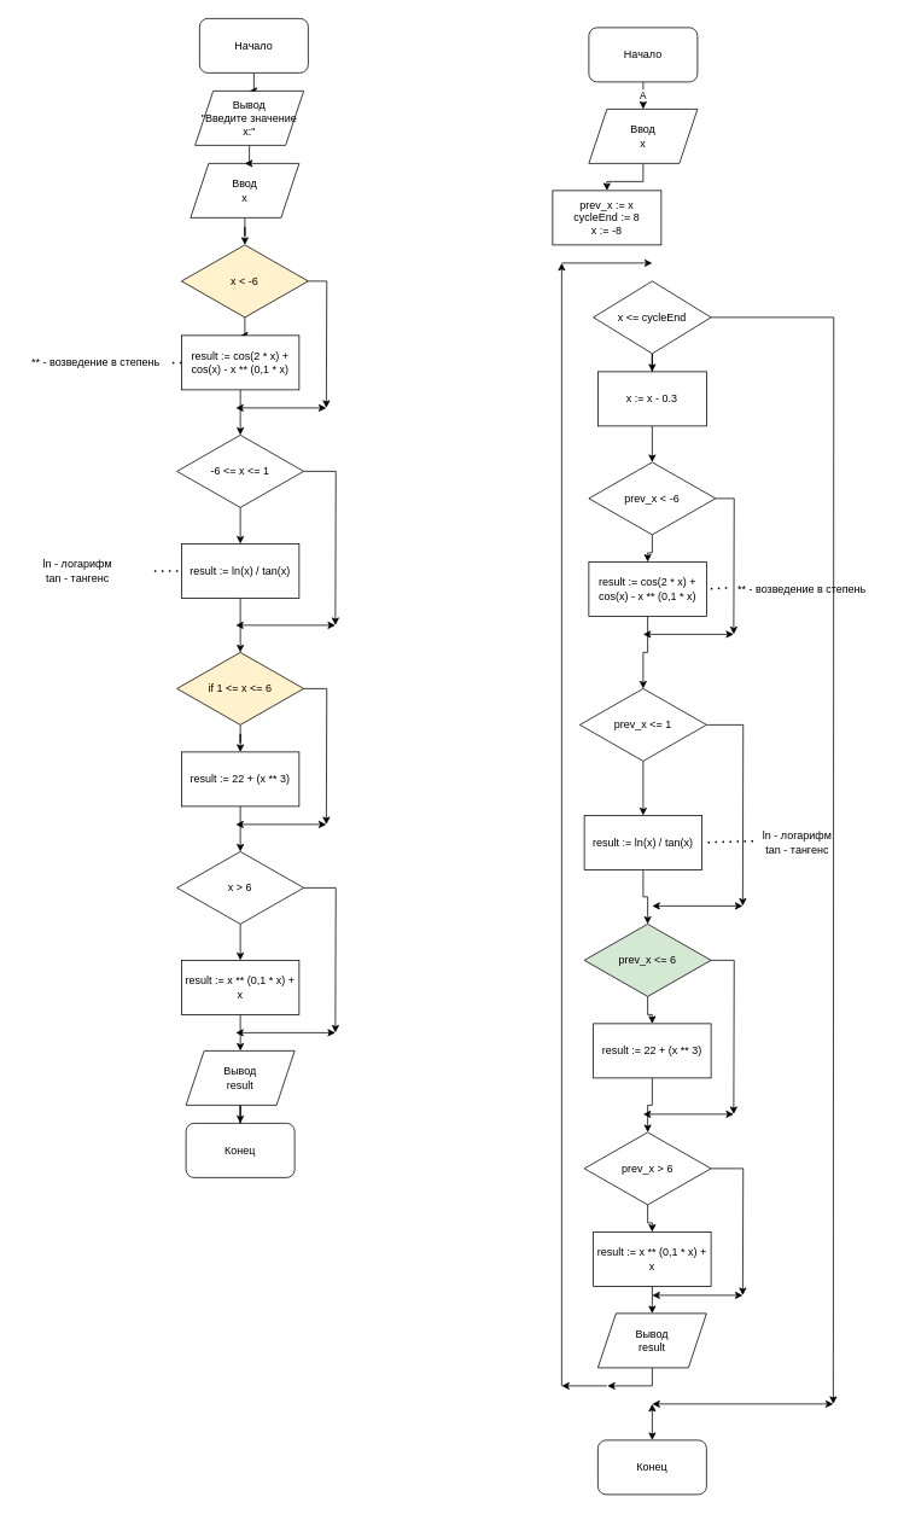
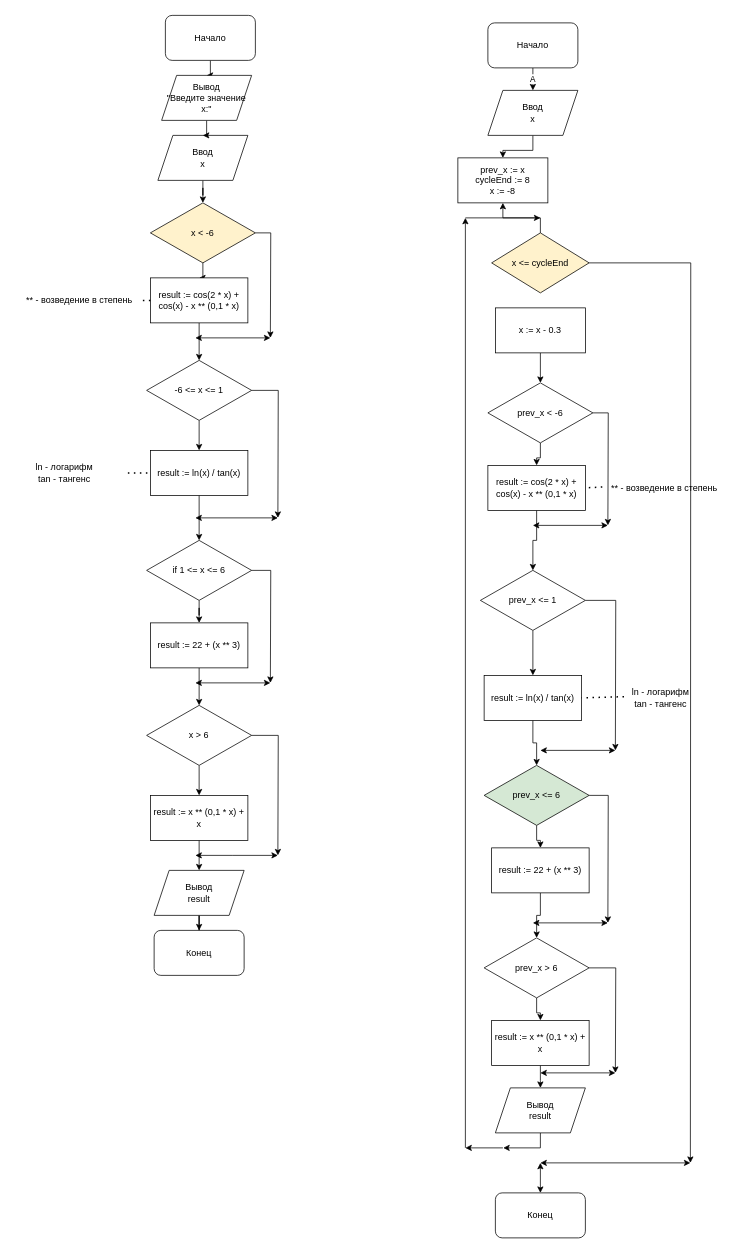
  <mxCell id="0" />
  <mxCell id="1" parent="0" />
  <mxCell id="2" style="edgeStyle=orthogonalEdgeStyle;rounded=0;orthogonalLoop=1;jettySize=auto;html=1;" edge="1" parent="1" source="3" target="80"><mxGeometry relative="1" as="geometry" /></mxCell>
  <mxCell id="3" value="Начало" style="rounded=1;whiteSpace=wrap;html=1;" parent="1" vertex="1"><mxGeometry x="220" y="20" width="120" height="60" as="geometry" /></mxCell>
  <mxCell id="4" style="edgeStyle=orthogonalEdgeStyle;rounded=0;orthogonalLoop=1;jettySize=auto;html=1;entryX=0.5;entryY=0;entryDx=0;entryDy=0;" parent="1" source="5" target="8" edge="1"><mxGeometry relative="1" as="geometry" /></mxCell>
  <mxCell id="5" value="Ввод&lt;div&gt;x&lt;/div&gt;" style="shape=parallelogram;perimeter=parallelogramPerimeter;whiteSpace=wrap;html=1;fixedSize=1;" parent="1" vertex="1"><mxGeometry x="210" y="180" width="120" height="60" as="geometry" /></mxCell>
  <mxCell id="6" style="edgeStyle=orthogonalEdgeStyle;rounded=0;orthogonalLoop=1;jettySize=auto;html=1;" parent="1" source="8" target="19" edge="1"><mxGeometry relative="1" as="geometry" /></mxCell>
  <mxCell id="7" style="edgeStyle=orthogonalEdgeStyle;rounded=0;orthogonalLoop=1;jettySize=auto;html=1;" parent="1" source="8" edge="1"><mxGeometry relative="1" as="geometry"><mxPoint x="360" y="450" as="targetPoint" /></mxGeometry></mxCell>
  <mxCell id="8" value="x &amp;lt; -6" style="rhombus;whiteSpace=wrap;html=1;fillColor=#fff2cc;" parent="1" vertex="1"><mxGeometry x="200" y="270" width="140" height="80" as="geometry" /></mxCell>
  <mxCell id="9" style="edgeStyle=orthogonalEdgeStyle;rounded=0;orthogonalLoop=1;jettySize=auto;html=1;entryX=0.5;entryY=0;entryDx=0;entryDy=0;" parent="1" source="11" target="22" edge="1"><mxGeometry relative="1" as="geometry" /></mxCell>
  <mxCell id="10" style="edgeStyle=orthogonalEdgeStyle;rounded=0;orthogonalLoop=1;jettySize=auto;html=1;" parent="1" source="11" edge="1"><mxGeometry relative="1" as="geometry"><mxPoint x="370" y="690" as="targetPoint" /></mxGeometry></mxCell>
  <mxCell id="11" value="-6 &amp;lt;= x &amp;lt;= 1" style="rhombus;whiteSpace=wrap;html=1;" parent="1" vertex="1"><mxGeometry x="195" y="480" width="140" height="80" as="geometry" /></mxCell>
  <mxCell id="12" style="edgeStyle=orthogonalEdgeStyle;rounded=0;orthogonalLoop=1;jettySize=auto;html=1;" parent="1" source="14" target="25" edge="1"><mxGeometry relative="1" as="geometry" /></mxCell>
  <mxCell id="13" style="edgeStyle=orthogonalEdgeStyle;rounded=0;orthogonalLoop=1;jettySize=auto;html=1;" parent="1" source="14" edge="1"><mxGeometry relative="1" as="geometry"><mxPoint x="360" y="910" as="targetPoint" /></mxGeometry></mxCell>
- <mxCell id="14" value="if 1 &amp;lt;= x &amp;lt;= 6" style="rhombus;whiteSpace=wrap;html=1;fillColor=#fff2cc;" parent="1" vertex="1"><mxGeometry x="195" y="720" width="140" height="80" as="geometry" /></mxCell>
+ <mxCell id="14" value="if 1 &amp;lt;= x &amp;lt;= 6" style="rhombus;whiteSpace=wrap;html=1;" parent="1" vertex="1"><mxGeometry x="195" y="720" width="140" height="80" as="geometry" /></mxCell>
  <mxCell id="15" style="edgeStyle=orthogonalEdgeStyle;rounded=0;orthogonalLoop=1;jettySize=auto;html=1;entryX=0.5;entryY=0;entryDx=0;entryDy=0;" parent="1" source="17" target="28" edge="1"><mxGeometry relative="1" as="geometry" /></mxCell>
  <mxCell id="16" style="edgeStyle=orthogonalEdgeStyle;rounded=0;orthogonalLoop=1;jettySize=auto;html=1;" parent="1" source="17" edge="1"><mxGeometry relative="1" as="geometry"><mxPoint x="370" y="1140" as="targetPoint" /></mxGeometry></mxCell>
  <mxCell id="17" value="x &amp;gt; 6" style="rhombus;whiteSpace=wrap;html=1;" parent="1" vertex="1"><mxGeometry x="195" y="940" width="140" height="80" as="geometry" /></mxCell>
  <mxCell id="18" style="edgeStyle=orthogonalEdgeStyle;rounded=0;orthogonalLoop=1;jettySize=auto;html=1;" parent="1" source="19" target="11" edge="1"><mxGeometry relative="1" as="geometry" /></mxCell>
  <mxCell id="19" value="result := cos(2 * x) + cos(x) - x ** (0,1 * x)" style="rounded=0;whiteSpace=wrap;html=1;" parent="1" vertex="1"><mxGeometry x="200" y="370" width="130" height="60" as="geometry" /></mxCell>
  <mxCell id="20" value="" style="endArrow=classic;startArrow=classic;html=1;rounded=0;" parent="1" edge="1"><mxGeometry width="50" height="50" relative="1" as="geometry"><mxPoint x="260" y="450" as="sourcePoint" /><mxPoint x="360" y="450" as="targetPoint" /></mxGeometry></mxCell>
  <mxCell id="21" style="edgeStyle=orthogonalEdgeStyle;rounded=0;orthogonalLoop=1;jettySize=auto;html=1;" parent="1" source="22" target="14" edge="1"><mxGeometry relative="1" as="geometry" /></mxCell>
  <mxCell id="22" value="result := ln(x) / tan(x)" style="rounded=0;whiteSpace=wrap;html=1;" parent="1" vertex="1"><mxGeometry x="200" y="600" width="130" height="60" as="geometry" /></mxCell>
  <mxCell id="23" value="" style="endArrow=classic;startArrow=classic;html=1;rounded=0;" parent="1" edge="1"><mxGeometry width="50" height="50" relative="1" as="geometry"><mxPoint x="260" y="690" as="sourcePoint" /><mxPoint x="370" y="690" as="targetPoint" /></mxGeometry></mxCell>
  <mxCell id="24" style="edgeStyle=orthogonalEdgeStyle;rounded=0;orthogonalLoop=1;jettySize=auto;html=1;entryX=0.5;entryY=0;entryDx=0;entryDy=0;" parent="1" source="25" target="17" edge="1"><mxGeometry relative="1" as="geometry" /></mxCell>
  <mxCell id="25" value="result := 22 + (x ** 3)" style="rounded=0;whiteSpace=wrap;html=1;" parent="1" vertex="1"><mxGeometry x="200" y="830" width="130" height="60" as="geometry" /></mxCell>
  <mxCell id="26" value="" style="endArrow=classic;startArrow=classic;html=1;rounded=0;" parent="1" edge="1"><mxGeometry width="50" height="50" relative="1" as="geometry"><mxPoint x="260" y="910" as="sourcePoint" /><mxPoint x="360" y="910" as="targetPoint" /></mxGeometry></mxCell>
  <mxCell id="27" style="edgeStyle=orthogonalEdgeStyle;rounded=0;orthogonalLoop=1;jettySize=auto;html=1;" edge="1" parent="1" source="28" target="30"><mxGeometry relative="1" as="geometry" /></mxCell>
  <mxCell id="28" value="result := x ** (0,1 * x) + x" style="rounded=0;whiteSpace=wrap;html=1;" parent="1" vertex="1"><mxGeometry x="200" y="1060" width="130" height="60" as="geometry" /></mxCell>
  <mxCell id="29" style="edgeStyle=orthogonalEdgeStyle;rounded=0;orthogonalLoop=1;jettySize=auto;html=1;entryX=0.5;entryY=0;entryDx=0;entryDy=0;" parent="1" source="30" target="32" edge="1"><mxGeometry relative="1" as="geometry" /></mxCell>
  <mxCell id="30" value="Вывод&lt;div&gt;result&lt;/div&gt;" style="shape=parallelogram;perimeter=parallelogramPerimeter;whiteSpace=wrap;html=1;fixedSize=1;" parent="1" vertex="1"><mxGeometry x="205" y="1160" width="120" height="60" as="geometry" /></mxCell>
  <mxCell id="31" value="" style="endArrow=classic;startArrow=classic;html=1;rounded=0;" parent="1" edge="1"><mxGeometry width="50" height="50" relative="1" as="geometry"><mxPoint x="260" y="1140" as="sourcePoint" /><mxPoint x="370" y="1140" as="targetPoint" /><Array as="points"><mxPoint x="310" y="1140" /></Array></mxGeometry></mxCell>
  <mxCell id="32" value="Конец" style="rounded=1;whiteSpace=wrap;html=1;" parent="1" vertex="1"><mxGeometry x="205" y="1240" width="120" height="60" as="geometry" /></mxCell>
  <mxCell id="33" value="A" style="edgeStyle=orthogonalEdgeStyle;rounded=0;orthogonalLoop=1;jettySize=auto;html=1;" parent="1" source="34" target="36" edge="1"><mxGeometry relative="1" as="geometry" /></mxCell>
  <mxCell id="34" value="Начало" style="rounded=1;whiteSpace=wrap;html=1;" parent="1" vertex="1"><mxGeometry x="650" y="30" width="120" height="60" as="geometry" /></mxCell>
  <mxCell id="35" style="edgeStyle=orthogonalEdgeStyle;rounded=0;orthogonalLoop=1;jettySize=auto;html=1;" parent="1" source="36" target="64" edge="1"><mxGeometry relative="1" as="geometry" /></mxCell>
  <mxCell id="36" value="Ввод&lt;div&gt;x&lt;/div&gt;" style="shape=parallelogram;perimeter=parallelogramPerimeter;whiteSpace=wrap;html=1;fixedSize=1;" parent="1" vertex="1"><mxGeometry x="650" y="120" width="120" height="60" as="geometry" /></mxCell>
  <mxCell id="37" style="edgeStyle=orthogonalEdgeStyle;rounded=0;orthogonalLoop=1;jettySize=auto;html=1;" parent="1" source="39" target="50" edge="1"><mxGeometry relative="1" as="geometry" /></mxCell>
  <mxCell id="38" style="edgeStyle=orthogonalEdgeStyle;rounded=0;orthogonalLoop=1;jettySize=auto;html=1;" parent="1" source="39" edge="1"><mxGeometry relative="1" as="geometry"><mxPoint x="810" y="700" as="targetPoint" /></mxGeometry></mxCell>
  <mxCell id="39" value="prev_x &amp;lt; -6" style="rhombus;whiteSpace=wrap;html=1;" parent="1" vertex="1"><mxGeometry x="650" y="510" width="140" height="80" as="geometry" /></mxCell>
  <mxCell id="40" style="edgeStyle=orthogonalEdgeStyle;rounded=0;orthogonalLoop=1;jettySize=auto;html=1;entryX=0.5;entryY=0;entryDx=0;entryDy=0;" parent="1" source="42" target="53" edge="1"><mxGeometry relative="1" as="geometry" /></mxCell>
  <mxCell id="41" style="edgeStyle=orthogonalEdgeStyle;rounded=0;orthogonalLoop=1;jettySize=auto;html=1;" parent="1" source="42" edge="1"><mxGeometry relative="1" as="geometry"><mxPoint x="820" y="1000" as="targetPoint" /></mxGeometry></mxCell>
  <mxCell id="42" value="prev_x &amp;lt;= 1" style="rhombus;whiteSpace=wrap;html=1;" parent="1" vertex="1"><mxGeometry x="640" y="760" width="140" height="80" as="geometry" /></mxCell>
  <mxCell id="43" style="edgeStyle=orthogonalEdgeStyle;rounded=0;orthogonalLoop=1;jettySize=auto;html=1;" parent="1" source="45" target="56" edge="1"><mxGeometry relative="1" as="geometry" /></mxCell>
  <mxCell id="44" style="edgeStyle=orthogonalEdgeStyle;rounded=0;orthogonalLoop=1;jettySize=auto;html=1;" parent="1" source="45" edge="1"><mxGeometry relative="1" as="geometry"><mxPoint x="810" y="1230" as="targetPoint" /></mxGeometry></mxCell>
  <mxCell id="45" value="prev_x &amp;lt;= 6" style="rhombus;whiteSpace=wrap;html=1;fillColor=#d5e8d4;" parent="1" vertex="1"><mxGeometry x="645" y="1020" width="140" height="80" as="geometry" /></mxCell>
  <mxCell id="46" style="edgeStyle=orthogonalEdgeStyle;rounded=0;orthogonalLoop=1;jettySize=auto;html=1;entryX=0.5;entryY=0;entryDx=0;entryDy=0;" parent="1" source="48" target="59" edge="1"><mxGeometry relative="1" as="geometry" /></mxCell>
  <mxCell id="47" style="edgeStyle=orthogonalEdgeStyle;rounded=0;orthogonalLoop=1;jettySize=auto;html=1;" parent="1" source="48" edge="1"><mxGeometry relative="1" as="geometry"><mxPoint x="820" y="1430" as="targetPoint" /></mxGeometry></mxCell>
  <mxCell id="48" value="prev_x &amp;gt; 6" style="rhombus;whiteSpace=wrap;html=1;" parent="1" vertex="1"><mxGeometry x="645" y="1250" width="140" height="80" as="geometry" /></mxCell>
  <mxCell id="49" style="edgeStyle=orthogonalEdgeStyle;rounded=0;orthogonalLoop=1;jettySize=auto;html=1;" parent="1" source="50" target="42" edge="1"><mxGeometry relative="1" as="geometry" /></mxCell>
  <mxCell id="50" value="result := cos(2 * x) + cos(x) - x ** (0,1 * x)" style="rounded=0;whiteSpace=wrap;html=1;" parent="1" vertex="1"><mxGeometry x="650" y="620" width="130" height="60" as="geometry" /></mxCell>
  <mxCell id="51" value="" style="endArrow=classic;startArrow=classic;html=1;rounded=0;" parent="1" edge="1"><mxGeometry width="50" height="50" relative="1" as="geometry"><mxPoint x="710" y="700" as="sourcePoint" /><mxPoint x="810" y="700" as="targetPoint" /></mxGeometry></mxCell>
  <mxCell id="52" style="edgeStyle=orthogonalEdgeStyle;rounded=0;orthogonalLoop=1;jettySize=auto;html=1;" parent="1" source="53" target="45" edge="1"><mxGeometry relative="1" as="geometry" /></mxCell>
  <mxCell id="53" value="result := ln(x) / tan(x)" style="rounded=0;whiteSpace=wrap;html=1;" parent="1" vertex="1"><mxGeometry x="645" y="900" width="130" height="60" as="geometry" /></mxCell>
  <mxCell id="54" value="" style="endArrow=classic;startArrow=classic;html=1;rounded=0;" parent="1" edge="1"><mxGeometry width="50" height="50" relative="1" as="geometry"><mxPoint x="720" y="1000" as="sourcePoint" /><mxPoint x="820" y="1000" as="targetPoint" /></mxGeometry></mxCell>
  <mxCell id="55" style="edgeStyle=orthogonalEdgeStyle;rounded=0;orthogonalLoop=1;jettySize=auto;html=1;entryX=0.5;entryY=0;entryDx=0;entryDy=0;" parent="1" source="56" target="48" edge="1"><mxGeometry relative="1" as="geometry" /></mxCell>
  <mxCell id="56" value="result := 22 + (x ** 3)" style="rounded=0;whiteSpace=wrap;html=1;" parent="1" vertex="1"><mxGeometry x="655" y="1130" width="130" height="60" as="geometry" /></mxCell>
  <mxCell id="57" value="" style="endArrow=classic;startArrow=classic;html=1;rounded=0;" parent="1" edge="1"><mxGeometry width="50" height="50" relative="1" as="geometry"><mxPoint x="710" y="1230" as="sourcePoint" /><mxPoint x="810" y="1230" as="targetPoint" /></mxGeometry></mxCell>
  <mxCell id="58" style="edgeStyle=orthogonalEdgeStyle;rounded=0;orthogonalLoop=1;jettySize=auto;html=1;" parent="1" source="59" edge="1"><mxGeometry relative="1" as="geometry"><mxPoint x="720" y="1450" as="targetPoint" /></mxGeometry></mxCell>
  <mxCell id="59" value="result := x ** (0,1 * x) + x" style="rounded=0;whiteSpace=wrap;html=1;" parent="1" vertex="1"><mxGeometry x="655" y="1360" width="130" height="60" as="geometry" /></mxCell>
  <mxCell id="60" style="edgeStyle=orthogonalEdgeStyle;rounded=0;orthogonalLoop=1;jettySize=auto;html=1;" edge="1" parent="1" source="61"><mxGeometry relative="1" as="geometry"><mxPoint x="670" y="1530" as="targetPoint" /></mxGeometry></mxCell>
  <mxCell id="61" value="Вывод&lt;div&gt;result&lt;/div&gt;" style="shape=parallelogram;perimeter=parallelogramPerimeter;whiteSpace=wrap;html=1;fixedSize=1;" parent="1" vertex="1"><mxGeometry x="660" y="1450" width="120" height="60" as="geometry" /></mxCell>
  <mxCell id="62" value="" style="endArrow=classic;startArrow=classic;html=1;rounded=0;" parent="1" edge="1"><mxGeometry width="50" height="50" relative="1" as="geometry"><mxPoint x="720" y="1430" as="sourcePoint" /><mxPoint x="820" y="1430" as="targetPoint" /></mxGeometry></mxCell>
  <mxCell id="63" value="Конец" style="rounded=1;whiteSpace=wrap;html=1;" parent="1" vertex="1"><mxGeometry x="660" y="1590" width="120" height="60" as="geometry" /></mxCell>
  <mxCell id="64" value="prev_x := x&lt;div&gt;cycleEnd := 8&lt;/div&gt;&lt;div&gt;x := -8&lt;/div&gt;" style="rounded=0;whiteSpace=wrap;html=1;" parent="1" vertex="1"><mxGeometry x="610" y="210" width="120" height="60" as="geometry" /></mxCell>
- <mxCell id="65" style="edgeStyle=orthogonalEdgeStyle;rounded=0;orthogonalLoop=1;jettySize=auto;html=1;" parent="1" source="67" target="69" edge="1"><mxGeometry relative="1" as="geometry" /></mxCell>
+ <mxCell id="65" style="edgeStyle=orthogonalEdgeStyle;rounded=0;orthogonalLoop=1;jettySize=auto;html=1;" parent="1" source="67" target="64" edge="1"><mxGeometry relative="1" as="geometry" /></mxCell>
  <mxCell id="66" style="edgeStyle=orthogonalEdgeStyle;rounded=0;orthogonalLoop=1;jettySize=auto;html=1;" parent="1" source="67" edge="1"><mxGeometry relative="1" as="geometry"><mxPoint x="920" y="1550" as="targetPoint" /></mxGeometry></mxCell>
- <mxCell id="67" value="x &amp;lt;= cycleEnd" style="rhombus;whiteSpace=wrap;html=1;" parent="1" vertex="1"><mxGeometry x="655" y="310" width="130" height="80" as="geometry" /></mxCell>
+ <mxCell id="67" value="x &amp;lt;= cycleEnd" style="rhombus;whiteSpace=wrap;html=1;fillColor=#fff2cc;" parent="1" vertex="1"><mxGeometry x="655" y="310" width="130" height="80" as="geometry" /></mxCell>
  <mxCell id="68" style="edgeStyle=orthogonalEdgeStyle;rounded=0;orthogonalLoop=1;jettySize=auto;html=1;entryX=0.5;entryY=0;entryDx=0;entryDy=0;" parent="1" source="69" target="39" edge="1"><mxGeometry relative="1" as="geometry" /></mxCell>
  <mxCell id="69" value="x := x - 0.3" style="rounded=0;whiteSpace=wrap;html=1;" parent="1" vertex="1"><mxGeometry x="660" y="410" width="120" height="60" as="geometry" /></mxCell>
  <mxCell id="70" value="" style="endArrow=classic;startArrow=classic;html=1;rounded=0;" parent="1" edge="1"><mxGeometry width="50" height="50" relative="1" as="geometry"><mxPoint x="720" y="1550" as="sourcePoint" /><mxPoint x="920" y="1550" as="targetPoint" /></mxGeometry></mxCell>
  <mxCell id="71" value="" style="endArrow=none;dashed=1;html=1;dashPattern=1 3;strokeWidth=2;rounded=0;entryX=0;entryY=0.5;entryDx=0;entryDy=0;" parent="1" target="19" edge="1" source="72"><mxGeometry width="50" height="50" relative="1" as="geometry"><mxPoint x="170" y="430" as="sourcePoint" /><mxPoint x="160" y="330" as="targetPoint" /></mxGeometry></mxCell>
  <mxCell id="72" value="** - возведение в степень" style="text;html=1;align=center;verticalAlign=middle;resizable=0;points=[];autosize=1;strokeColor=none;fillColor=none;" parent="1" vertex="1"><mxGeometry x="20" y="385" width="170" height="30" as="geometry" /></mxCell>
  <mxCell id="73" value="" style="endArrow=none;dashed=1;html=1;dashPattern=1 3;strokeWidth=2;rounded=0;entryX=0;entryY=0.5;entryDx=0;entryDy=0;" parent="1" edge="1"><mxGeometry width="50" height="50" relative="1" as="geometry"><mxPoint x="170" y="630" as="sourcePoint" /><mxPoint x="200" y="630" as="targetPoint" /></mxGeometry></mxCell>
  <mxCell id="74" value="ln - логарифм&lt;div&gt;tan - тангенс&lt;/div&gt;" style="text;html=1;align=center;verticalAlign=middle;resizable=0;points=[];autosize=1;strokeColor=none;fillColor=none;" parent="1" vertex="1"><mxGeometry x="35" y="610" width="100" height="40" as="geometry" /></mxCell>
  <mxCell id="75" value="ln - логарифм&lt;div&gt;tan - тангенс&lt;/div&gt;" style="text;html=1;align=center;verticalAlign=middle;resizable=0;points=[];autosize=1;strokeColor=none;fillColor=none;" parent="1" vertex="1"><mxGeometry x="830" y="910" width="100" height="40" as="geometry" /></mxCell>
  <mxCell id="76" value="" style="endArrow=none;dashed=1;html=1;dashPattern=1 3;strokeWidth=2;rounded=0;entryX=1;entryY=0.5;entryDx=0;entryDy=0;exitX=0.015;exitY=0.461;exitDx=0;exitDy=0;exitPerimeter=0;" parent="1" source="75" target="53" edge="1"><mxGeometry width="50" height="50" relative="1" as="geometry"><mxPoint x="570" y="850" as="sourcePoint" /><mxPoint x="620" y="800" as="targetPoint" /></mxGeometry></mxCell>
  <mxCell id="77" value="** - возведение в степень" style="text;html=1;align=center;verticalAlign=middle;resizable=0;points=[];autosize=1;strokeColor=none;fillColor=none;" parent="1" vertex="1"><mxGeometry x="800" y="635" width="170" height="30" as="geometry" /></mxCell>
  <mxCell id="78" value="" style="endArrow=none;dashed=1;html=1;dashPattern=1 3;strokeWidth=2;rounded=0;entryX=1;entryY=0.5;entryDx=0;entryDy=0;exitX=0.015;exitY=0.461;exitDx=0;exitDy=0;exitPerimeter=0;" parent="1" source="77" edge="1"><mxGeometry width="50" height="50" relative="1" as="geometry"><mxPoint x="575" y="570" as="sourcePoint" /><mxPoint x="780" y="650" as="targetPoint" /></mxGeometry></mxCell>
  <mxCell id="79" style="edgeStyle=orthogonalEdgeStyle;rounded=0;orthogonalLoop=1;jettySize=auto;html=1;" edge="1" parent="1" source="80" target="5"><mxGeometry relative="1" as="geometry" /></mxCell>
  <mxCell id="80" value="Вывод&lt;br&gt;&quot;Введите значение x:&quot;" style="shape=parallelogram;perimeter=parallelogramPerimeter;whiteSpace=wrap;html=1;fixedSize=1;" vertex="1" parent="1"><mxGeometry x="215" y="100" width="120" height="60" as="geometry" /></mxCell>
  <mxCell id="81" value="" style="endArrow=classic;html=1;rounded=0;" edge="1" parent="1"><mxGeometry width="50" height="50" relative="1" as="geometry"><mxPoint x="670" y="1530" as="sourcePoint" /><mxPoint x="620" y="1530" as="targetPoint" /></mxGeometry></mxCell>
  <mxCell id="82" value="" style="endArrow=classic;html=1;rounded=0;" edge="1" parent="1"><mxGeometry width="50" height="50" relative="1" as="geometry"><mxPoint x="620" y="1530" as="sourcePoint" /><mxPoint x="620" y="290" as="targetPoint" /></mxGeometry></mxCell>
  <mxCell id="83" value="" style="endArrow=classic;html=1;rounded=0;" edge="1" parent="1"><mxGeometry width="50" height="50" relative="1" as="geometry"><mxPoint x="620" y="290" as="sourcePoint" /><mxPoint x="720" y="290" as="targetPoint" /></mxGeometry></mxCell>
  <mxCell id="84" value="" style="endArrow=classic;startArrow=classic;html=1;rounded=0;exitX=0.5;exitY=0;exitDx=0;exitDy=0;" edge="1" parent="1" source="63"><mxGeometry width="50" height="50" relative="1" as="geometry"><mxPoint x="680" y="1470" as="sourcePoint" /><mxPoint x="720" y="1550" as="targetPoint" /></mxGeometry></mxCell>
